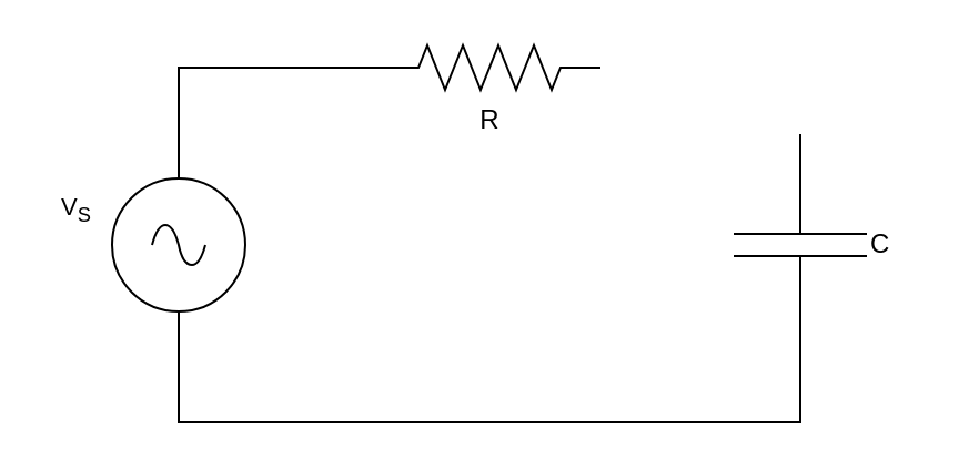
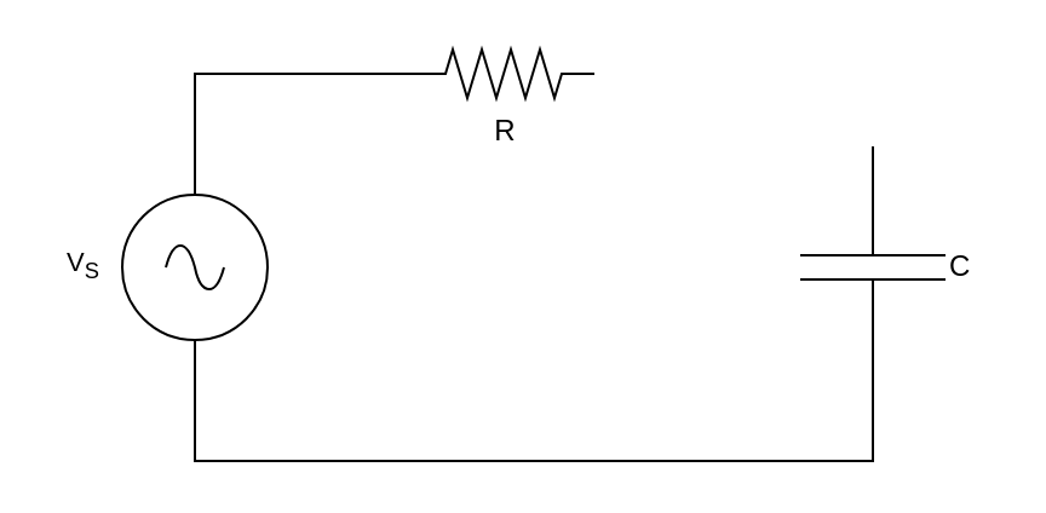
  <mxCell id="0" />
  <mxCell id="1" parent="0" />
- <mxCell id="2" value="&lt;div align=&quot;right&quot;&gt;V&lt;sub&gt;S&lt;/sub&gt;&lt;/div&gt;" style="text;html=1;whiteSpace=wrap;strokeColor=none;fillColor=none;align=right;verticalAlign=middle;rounded=0;fontFamily=Helvetica;fontSize=11;fontColor=default;labelBackgroundColor=default;convertToSvg=1;" vertex="1" parent="1"><mxGeometry x="20" y="80" width="23" height="30" as="geometry" /></mxCell>
+ <mxCell id="2" value="&lt;div align=&quot;right&quot;&gt;V&lt;sub&gt;S&lt;/sub&gt;&lt;/div&gt;" style="text;html=1;whiteSpace=wrap;strokeColor=none;fillColor=none;align=right;verticalAlign=middle;rounded=0;fontFamily=Helvetica;fontSize=11;fontColor=default;labelBackgroundColor=default;convertToSvg=1;" vertex="1" parent="1"><mxGeometry x="20" y="95" width="23" height="30" as="geometry" /></mxCell>
  <mxCell id="3" value="" style="pointerEvents=1;verticalLabelPosition=bottom;shadow=0;dashed=0;align=center;html=1;verticalAlign=top;shape=mxgraph.electrical.signal_sources.source;aspect=fixed;points=[[0.5,0,0],[1,0.5,0],[0.5,1,0],[0,0.5,0]];elSignalType=ac;convertToSvg=1;" vertex="1" parent="1"><mxGeometry x="50" y="80" width="60" height="60" as="geometry" /></mxCell>
- <mxCell id="4" value="R" style="pointerEvents=1;verticalLabelPosition=bottom;shadow=0;dashed=0;align=center;html=1;verticalAlign=top;shape=mxgraph.electrical.resistors.resistor_2;convertToSvg=1;" vertex="1" parent="1"><mxGeometry x="170" y="20" width="100" height="20" as="geometry" /></mxCell>
+ <mxCell id="4" value="R" style="pointerEvents=1;verticalLabelPosition=bottom;shadow=0;dashed=0;align=center;html=1;verticalAlign=top;shape=mxgraph.electrical.resistors.resistor_2;convertToSvg=1;" vertex="1" parent="1"><mxGeometry x="170" y="20" width="75" height="20" as="geometry" /></mxCell>
  <mxCell id="5" value="C" style="pointerEvents=1;verticalLabelPosition=bottom;shadow=0;dashed=0;align=left;html=1;verticalAlign=middle;shape=mxgraph.electrical.capacitors.capacitor_1;rotation=90;horizontal=0;convertToSvg=1;" vertex="1" parent="1"><mxGeometry x="310" y="80" width="100" height="60" as="geometry" /></mxCell>
  <mxCell id="6" style="edgeStyle=orthogonalEdgeStyle;shape=connector;rounded=0;orthogonalLoop=1;jettySize=auto;html=1;exitX=1;exitY=0.5;exitDx=0;exitDy=0;exitPerimeter=0;entryX=0.5;entryY=1;entryDx=0;entryDy=0;entryPerimeter=0;strokeColor=default;align=center;verticalAlign=middle;fontFamily=Helvetica;fontSize=11;fontColor=default;labelBackgroundColor=default;endArrow=none;endFill=0;convertToSvg=1;" edge="1" parent="1" source="5" target="3"><mxGeometry relative="1" as="geometry"><Array as="points"><mxPoint x="360" y="190" /><mxPoint x="80" y="190" /></Array></mxGeometry></mxCell>
  <mxCell id="7" style="edgeStyle=orthogonalEdgeStyle;shape=connector;rounded=0;orthogonalLoop=1;jettySize=auto;html=1;exitX=0;exitY=0.5;exitDx=0;exitDy=0;exitPerimeter=0;entryX=0.5;entryY=0;entryDx=0;entryDy=0;entryPerimeter=0;strokeColor=default;align=center;verticalAlign=middle;fontFamily=Helvetica;fontSize=11;fontColor=default;labelBackgroundColor=default;endArrow=none;endFill=0;convertToSvg=1;" edge="1" parent="1" source="4" target="3"><mxGeometry relative="1" as="geometry" /></mxCell>
